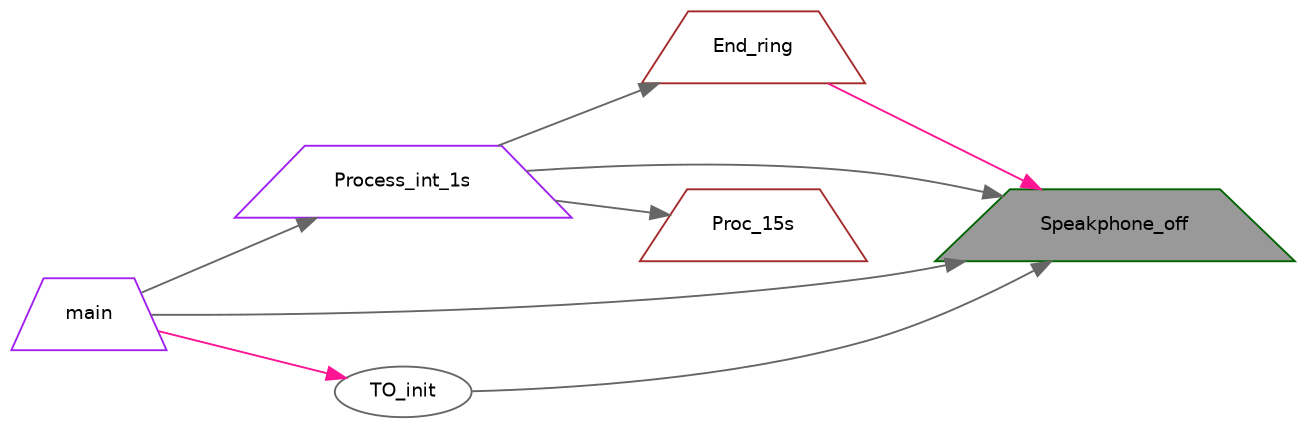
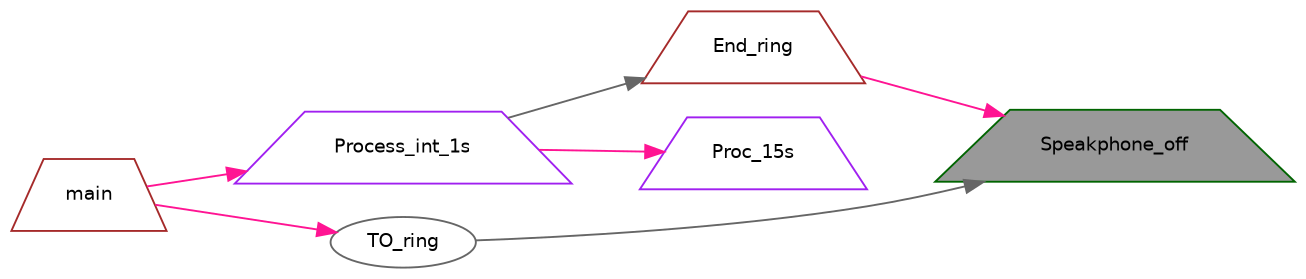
  digraph {
    rankdir=RL
    node [color=brown fillcolor=white fontname=Helvetica fontsize=10 shape=trapezium style=filled]
    edge [color=gray40 dir=back fontname=Helvetica fontsize=10 labelfontname=Helvetica labelfontsize=10 style=solid]
    n1 [color=darkgreen fillcolor=grey60 fontcolor=black height=0.2 label=Speakphone_off width=0.4]
    n2 [height=0.2 label=End_ring width=0.4]
    n3 [color=purple height=0.2 label=Process_int_1s width=0.4]
-   n4 [color=purple height=0.2 label=main width=0.4]
-   n5 [color=gray40 height=0.2 label=TO_init shape=ellipse width=0.4]
-   n6 [height=0.2 label=Proc_15s width=0.4]
+   n4 [height=0.2 label=main width=0.4]
+   n5 [color=gray40 height=0.2 label=TO_ring shape=ellipse width=0.4]
+   n6 [color=purple height=0.2 label=Proc_15s width=0.4]
    n1 -> n2 [color=deeppink]
-   n1 -> n3
-   n1 -> n4
    n1 -> n5
    n2 -> n3
-   n3 -> n4
+   n3 -> n4 [color=deeppink]
    n5 -> n4 [color=deeppink]
-   n6 -> n3
+   n6 -> n3 [color=deeppink]
  }
